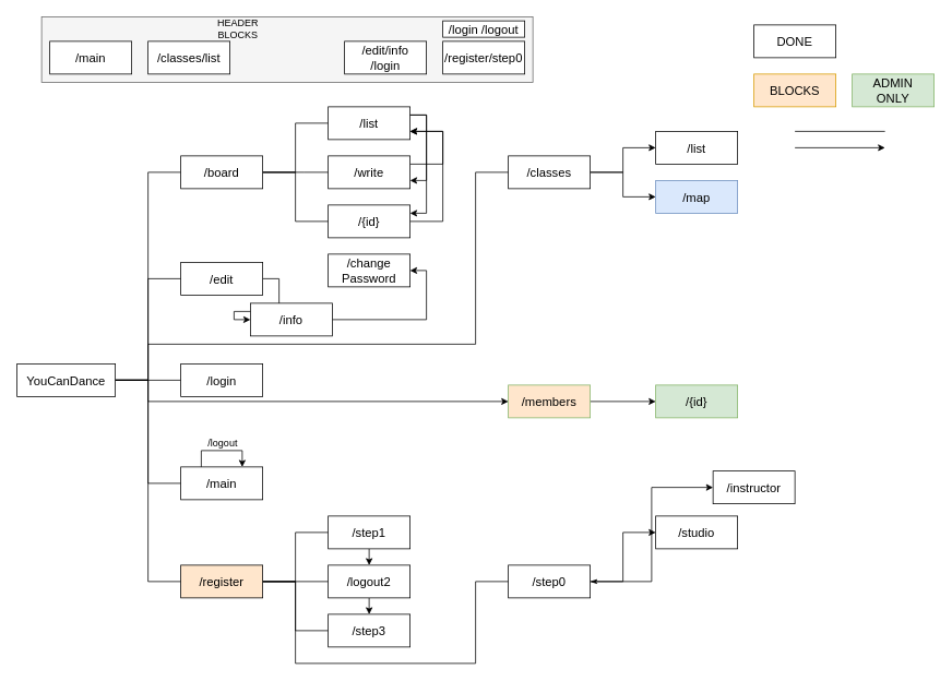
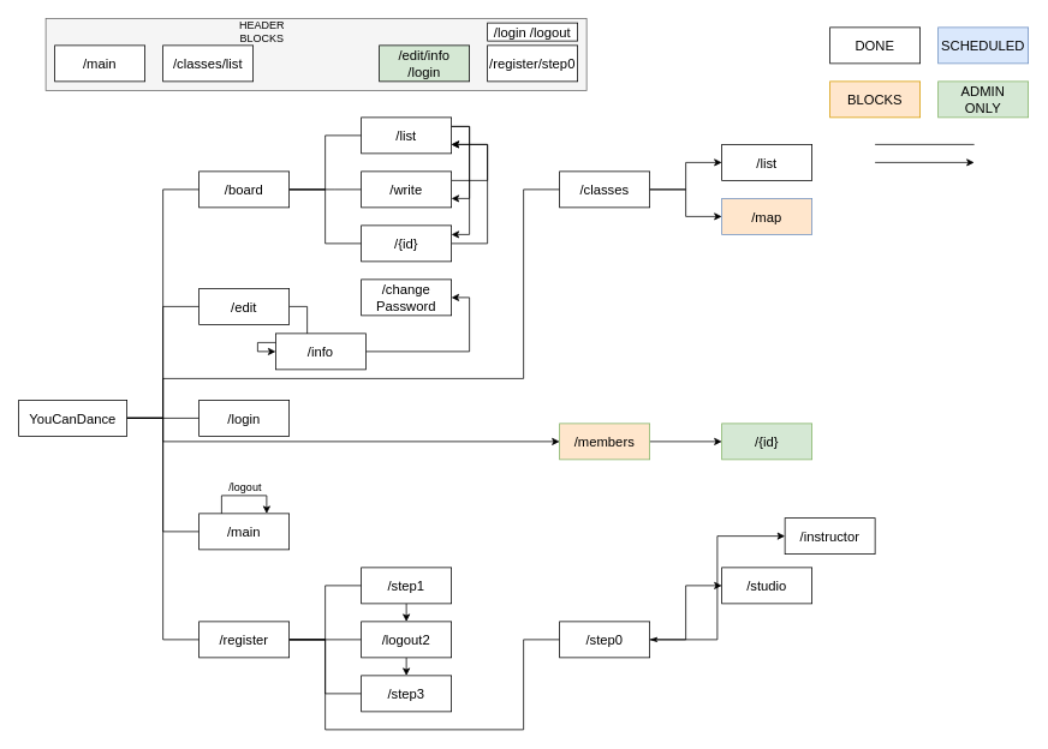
  <mxCell id="0" />
  <mxCell id="1" parent="0" />
  <mxCell id="2" value="" style="rounded=0;whiteSpace=wrap;html=1;fillColor=#f5f5f5;fontColor=#333333;strokeColor=#666666;" parent="1" vertex="1"><mxGeometry x="50" y="20" width="600" height="80" as="geometry" /></mxCell>
  <mxCell id="3" style="edgeStyle=orthogonalEdgeStyle;rounded=0;orthogonalLoop=1;jettySize=auto;html=1;entryX=0;entryY=0.5;entryDx=0;entryDy=0;fontSize=15;endArrow=none;endFill=0;" parent="1" source="10" target="14" edge="1"><mxGeometry relative="1" as="geometry" /></mxCell>
  <mxCell id="4" style="edgeStyle=orthogonalEdgeStyle;rounded=0;orthogonalLoop=1;jettySize=auto;html=1;entryX=0;entryY=0.5;entryDx=0;entryDy=0;endArrow=none;endFill=0;" parent="1" source="10" target="23" edge="1"><mxGeometry relative="1" as="geometry" /></mxCell>
  <mxCell id="5" style="edgeStyle=orthogonalEdgeStyle;rounded=0;orthogonalLoop=1;jettySize=auto;html=1;entryX=0;entryY=0.5;entryDx=0;entryDy=0;endArrow=none;endFill=0;" parent="1" source="10" target="21" edge="1"><mxGeometry relative="1" as="geometry" /></mxCell>
  <mxCell id="6" style="edgeStyle=orthogonalEdgeStyle;rounded=0;orthogonalLoop=1;jettySize=auto;html=1;entryX=0;entryY=0.5;entryDx=0;entryDy=0;endArrow=none;endFill=0;" parent="1" source="10" target="29" edge="1"><mxGeometry relative="1" as="geometry" /></mxCell>
  <mxCell id="7" style="edgeStyle=orthogonalEdgeStyle;rounded=0;orthogonalLoop=1;jettySize=auto;html=1;entryX=0;entryY=0.5;entryDx=0;entryDy=0;endArrow=none;endFill=0;" parent="1" source="10" target="35" edge="1"><mxGeometry relative="1" as="geometry" /></mxCell>
  <mxCell id="8" style="edgeStyle=orthogonalEdgeStyle;rounded=0;orthogonalLoop=1;jettySize=auto;html=1;exitX=1;exitY=0.5;exitDx=0;exitDy=0;entryX=0;entryY=0.5;entryDx=0;entryDy=0;endArrow=none;endFill=0;" parent="1" source="10" target="40" edge="1"><mxGeometry relative="1" as="geometry"><Array as="points"><mxPoint x="180" y="464" /><mxPoint x="180" y="420" /><mxPoint x="580" y="420" /><mxPoint x="580" y="210" /></Array></mxGeometry></mxCell>
  <mxCell id="9" style="edgeStyle=orthogonalEdgeStyle;rounded=0;orthogonalLoop=1;jettySize=auto;html=1;exitX=1;exitY=0.5;exitDx=0;exitDy=0;entryX=0;entryY=0.5;entryDx=0;entryDy=0;" edge="1" parent="1" source="10" target="59"><mxGeometry relative="1" as="geometry"><Array as="points"><mxPoint x="180" y="464" /><mxPoint x="180" y="490" /><mxPoint x="620" y="490" /></Array></mxGeometry></mxCell>
  <mxCell id="10" value="YouCanDance" style="rounded=0;whiteSpace=wrap;html=1;fontSize=15;" parent="1" vertex="1"><mxGeometry x="20" y="444" width="120" height="40" as="geometry" /></mxCell>
  <mxCell id="11" style="edgeStyle=orthogonalEdgeStyle;rounded=0;orthogonalLoop=1;jettySize=auto;html=1;entryX=0;entryY=0.5;entryDx=0;entryDy=0;fontSize=15;endArrow=none;endFill=0;" parent="1" source="14" target="16" edge="1"><mxGeometry relative="1" as="geometry" /></mxCell>
  <mxCell id="12" style="edgeStyle=orthogonalEdgeStyle;rounded=0;orthogonalLoop=1;jettySize=auto;html=1;entryX=0;entryY=0.5;entryDx=0;entryDy=0;fontSize=15;endArrow=none;endFill=0;" parent="1" source="14" target="18" edge="1"><mxGeometry relative="1" as="geometry"><Array as="points"><mxPoint x="370" y="210" /><mxPoint x="370" y="210" /></Array></mxGeometry></mxCell>
  <mxCell id="13" style="edgeStyle=orthogonalEdgeStyle;rounded=0;orthogonalLoop=1;jettySize=auto;html=1;entryX=0;entryY=0.5;entryDx=0;entryDy=0;fontSize=15;endArrow=none;endFill=0;" parent="1" source="14" target="20" edge="1"><mxGeometry relative="1" as="geometry" /></mxCell>
  <mxCell id="14" value="/board&lt;br style=&quot;font-size: 15px;&quot;&gt;" style="rounded=0;whiteSpace=wrap;html=1;fontSize=15;" parent="1" vertex="1"><mxGeometry x="220" y="190" width="100" height="40" as="geometry" /></mxCell>
  <mxCell id="15" style="edgeStyle=orthogonalEdgeStyle;rounded=0;orthogonalLoop=1;jettySize=auto;html=1;exitX=1;exitY=0.25;exitDx=0;exitDy=0;entryX=1;entryY=0.75;entryDx=0;entryDy=0;" parent="1" source="16" target="18" edge="1"><mxGeometry relative="1" as="geometry"><Array as="points"><mxPoint x="520" y="140" /><mxPoint x="520" y="220" /></Array></mxGeometry></mxCell>
  <mxCell id="16" value="/list" style="rounded=0;whiteSpace=wrap;html=1;fontSize=15;" parent="1" vertex="1"><mxGeometry x="400" y="130" width="100" height="40" as="geometry" /></mxCell>
  <mxCell id="17" style="edgeStyle=orthogonalEdgeStyle;rounded=0;orthogonalLoop=1;jettySize=auto;html=1;exitX=1;exitY=0.25;exitDx=0;exitDy=0;entryX=1;entryY=0.75;entryDx=0;entryDy=0;" parent="1" source="18" target="16" edge="1"><mxGeometry relative="1" as="geometry"><Array as="points"><mxPoint x="540" y="200" /><mxPoint x="540" y="160" /></Array></mxGeometry></mxCell>
  <mxCell id="18" value="/write" style="rounded=0;whiteSpace=wrap;html=1;fontSize=15;" parent="1" vertex="1"><mxGeometry x="400" y="190" width="100" height="40" as="geometry" /></mxCell>
  <mxCell id="19" style="edgeStyle=orthogonalEdgeStyle;rounded=0;orthogonalLoop=1;jettySize=auto;html=1;exitX=1;exitY=0.5;exitDx=0;exitDy=0;entryX=1;entryY=0.75;entryDx=0;entryDy=0;" parent="1" source="20" target="16" edge="1"><mxGeometry relative="1" as="geometry"><Array as="points"><mxPoint x="540" y="270" /><mxPoint x="540" y="160" /></Array></mxGeometry></mxCell>
  <mxCell id="20" value="/{id}" style="rounded=0;whiteSpace=wrap;html=1;fontSize=15;" parent="1" vertex="1"><mxGeometry x="400" y="250" width="100" height="40" as="geometry" /></mxCell>
  <mxCell id="21" value="/login" style="rounded=0;whiteSpace=wrap;html=1;fontSize=15;" parent="1" vertex="1"><mxGeometry x="220" y="444" width="100" height="40" as="geometry" /></mxCell>
  <mxCell id="22" style="edgeStyle=orthogonalEdgeStyle;rounded=0;orthogonalLoop=1;jettySize=auto;html=1;exitX=1;exitY=0.5;exitDx=0;exitDy=0;entryX=0;entryY=0.5;entryDx=0;entryDy=0;" parent="1" source="23" target="63" edge="1"><mxGeometry relative="1" as="geometry" /></mxCell>
  <mxCell id="23" value="/edit" style="rounded=0;whiteSpace=wrap;html=1;fontSize=15;" parent="1" vertex="1"><mxGeometry x="220" y="320" width="100" height="40" as="geometry" /></mxCell>
  <mxCell id="24" value="&lt;font style=&quot;font-size: 15px;&quot;&gt;/change&lt;br&gt;Password&lt;/font&gt;" style="rounded=0;whiteSpace=wrap;html=1;fontSize=15;" parent="1" vertex="1"><mxGeometry x="400" y="310" width="100" height="40" as="geometry" /></mxCell>
  <mxCell id="25" style="edgeStyle=orthogonalEdgeStyle;rounded=0;orthogonalLoop=1;jettySize=auto;html=1;entryX=0;entryY=0.5;entryDx=0;entryDy=0;endArrow=none;endFill=0;" parent="1" source="29" target="33" edge="1"><mxGeometry relative="1" as="geometry" /></mxCell>
  <mxCell id="26" style="edgeStyle=orthogonalEdgeStyle;rounded=0;orthogonalLoop=1;jettySize=auto;html=1;entryX=0;entryY=0.5;entryDx=0;entryDy=0;endArrow=none;endFill=0;" parent="1" source="29" target="31" edge="1"><mxGeometry relative="1" as="geometry" /></mxCell>
  <mxCell id="27" style="edgeStyle=orthogonalEdgeStyle;rounded=0;orthogonalLoop=1;jettySize=auto;html=1;entryX=0;entryY=0.5;entryDx=0;entryDy=0;endArrow=none;endFill=0;" parent="1" source="29" target="34" edge="1"><mxGeometry relative="1" as="geometry" /></mxCell>
  <mxCell id="28" style="edgeStyle=orthogonalEdgeStyle;rounded=0;orthogonalLoop=1;jettySize=auto;html=1;exitX=1;exitY=0.5;exitDx=0;exitDy=0;entryX=0;entryY=0.5;entryDx=0;entryDy=0;endArrow=none;endFill=0;" parent="1" source="29" target="57" edge="1"><mxGeometry relative="1" as="geometry"><Array as="points"><mxPoint x="360" y="710" /><mxPoint x="360" y="810" /><mxPoint x="580" y="810" /><mxPoint x="580" y="710" /></Array></mxGeometry></mxCell>
- <mxCell id="29" value="/register" style="rounded=0;whiteSpace=wrap;html=1;fontSize=15;fillColor=#ffe6cc;" parent="1" vertex="1"><mxGeometry x="220" y="690" width="100" height="40" as="geometry" /></mxCell>
+ <mxCell id="29" value="/register" style="rounded=0;whiteSpace=wrap;html=1;fontSize=15;" parent="1" vertex="1"><mxGeometry x="220" y="690" width="100" height="40" as="geometry" /></mxCell>
  <mxCell id="30" style="edgeStyle=orthogonalEdgeStyle;rounded=0;orthogonalLoop=1;jettySize=auto;html=1;exitX=0.5;exitY=1;exitDx=0;exitDy=0;entryX=0.5;entryY=0;entryDx=0;entryDy=0;" parent="1" source="31" target="33" edge="1"><mxGeometry relative="1" as="geometry" /></mxCell>
  <mxCell id="31" value="/step1" style="rounded=0;whiteSpace=wrap;html=1;fontSize=15;" parent="1" vertex="1"><mxGeometry x="400" y="630" width="100" height="40" as="geometry" /></mxCell>
  <mxCell id="32" style="edgeStyle=orthogonalEdgeStyle;rounded=0;orthogonalLoop=1;jettySize=auto;html=1;exitX=0.5;exitY=1;exitDx=0;exitDy=0;entryX=0.5;entryY=0;entryDx=0;entryDy=0;" parent="1" source="33" target="34" edge="1"><mxGeometry relative="1" as="geometry" /></mxCell>
  <mxCell id="33" value="/logout2" style="rounded=0;whiteSpace=wrap;html=1;fontSize=15;" parent="1" vertex="1"><mxGeometry x="400" y="690" width="100" height="40" as="geometry" /></mxCell>
  <mxCell id="34" value="/step3" style="rounded=0;whiteSpace=wrap;html=1;fontSize=15;" parent="1" vertex="1"><mxGeometry x="400" y="750" width="100" height="40" as="geometry" /></mxCell>
  <mxCell id="35" value="/main" style="rounded=0;whiteSpace=wrap;html=1;fontSize=15;" parent="1" vertex="1"><mxGeometry x="220" y="570" width="100" height="40" as="geometry" /></mxCell>
  <mxCell id="36" style="edgeStyle=orthogonalEdgeStyle;rounded=0;orthogonalLoop=1;jettySize=auto;html=1;exitX=0.25;exitY=0;exitDx=0;exitDy=0;entryX=0.75;entryY=0;entryDx=0;entryDy=0;" parent="1" source="35" target="35" edge="1"><mxGeometry relative="1" as="geometry"><Array as="points"><mxPoint x="245" y="550" /><mxPoint x="295" y="550" /></Array></mxGeometry></mxCell>
  <mxCell id="37" value="&lt;font style=&quot;font-size: 12px;&quot;&gt;/logout&lt;/font&gt;" style="edgeLabel;html=1;align=center;verticalAlign=middle;resizable=0;points=[];" parent="36" vertex="1" connectable="0"><mxGeometry x="-0.422" y="-1" relative="1" as="geometry"><mxPoint x="19" y="-11" as="offset" /></mxGeometry></mxCell>
  <mxCell id="38" style="edgeStyle=orthogonalEdgeStyle;rounded=0;orthogonalLoop=1;jettySize=auto;html=1;exitX=1;exitY=0.5;exitDx=0;exitDy=0;entryX=0;entryY=0.5;entryDx=0;entryDy=0;endArrow=classic;endFill=1;" parent="1" source="40" target="41" edge="1"><mxGeometry relative="1" as="geometry"><Array as="points"><mxPoint x="760" y="210" /><mxPoint x="760" y="180" /></Array></mxGeometry></mxCell>
  <mxCell id="39" style="edgeStyle=orthogonalEdgeStyle;rounded=0;orthogonalLoop=1;jettySize=auto;html=1;exitX=1;exitY=0.5;exitDx=0;exitDy=0;entryX=0;entryY=0.5;entryDx=0;entryDy=0;" parent="1" source="40" target="45" edge="1"><mxGeometry relative="1" as="geometry" /></mxCell>
  <mxCell id="40" value="/classes" style="rounded=0;whiteSpace=wrap;html=1;fontSize=15;" parent="1" vertex="1"><mxGeometry x="620" y="190" width="100" height="40" as="geometry" /></mxCell>
  <mxCell id="41" value="/list" style="rounded=0;whiteSpace=wrap;html=1;fontSize=15;" parent="1" vertex="1"><mxGeometry x="800" y="160" width="100" height="40" as="geometry" /></mxCell>
  <mxCell id="42" value="/main" style="rounded=0;whiteSpace=wrap;html=1;fontSize=15;" parent="1" vertex="1"><mxGeometry x="60" y="50" width="100" height="40" as="geometry" /></mxCell>
  <mxCell id="43" value="/classes/list" style="rounded=0;whiteSpace=wrap;html=1;fontSize=15;" parent="1" vertex="1"><mxGeometry x="180" y="50" width="100" height="40" as="geometry" /></mxCell>
  <mxCell id="44" value="/login /logout" style="rounded=0;whiteSpace=wrap;html=1;fontSize=15;" parent="1" vertex="1"><mxGeometry x="540" y="25" width="100" height="20" as="geometry" /></mxCell>
- <mxCell id="45" value="/map" style="rounded=0;whiteSpace=wrap;html=1;fontSize=15;fillColor=#dae8fc;strokeColor=#6c8ebf;" parent="1" vertex="1"><mxGeometry x="800" y="220" width="100" height="40" as="geometry" /></mxCell>
+ <mxCell id="45" value="/map" style="rounded=0;whiteSpace=wrap;html=1;fontSize=15;fillColor=#ffe6cc;strokeColor=#6c8ebf;" parent="1" vertex="1"><mxGeometry x="800" y="220" width="100" height="40" as="geometry" /></mxCell>
  <mxCell id="46" value="/studio" style="rounded=0;whiteSpace=wrap;html=1;fontSize=15;" parent="1" vertex="1"><mxGeometry x="800" y="630" width="100" height="40" as="geometry" /></mxCell>
  <mxCell id="47" value="/instructor" style="rounded=0;whiteSpace=wrap;html=1;fontSize=15;" parent="1" vertex="1"><mxGeometry x="870" y="575" width="100" height="40" as="geometry" /></mxCell>
+ <mxCell id="48" value="SCHEDULED" style="rounded=0;whiteSpace=wrap;html=1;fontSize=15;fillColor=#dae8fc;strokeColor=#6c8ebf;" parent="1" vertex="1"><mxGeometry x="1040" y="30" width="100" height="40" as="geometry" /></mxCell>
  <mxCell id="49" value="DONE" style="rounded=0;whiteSpace=wrap;html=1;fontSize=15;" parent="1" vertex="1"><mxGeometry x="920" y="30" width="100" height="40" as="geometry" /></mxCell>
  <mxCell id="50" value="HEADER BLOCKS" style="text;html=1;strokeColor=none;fillColor=none;align=center;verticalAlign=middle;whiteSpace=wrap;rounded=0;" parent="1" vertex="1"><mxGeometry x="260" y="20" width="60" height="30" as="geometry" /></mxCell>
- <mxCell id="51" value="/edit/info&lt;br&gt;/login" style="rounded=0;whiteSpace=wrap;html=1;fontSize=15;" parent="1" vertex="1"><mxGeometry x="420" y="50" width="100" height="40" as="geometry" /></mxCell>
+ <mxCell id="51" value="/edit/info&lt;br&gt;/login" style="rounded=0;whiteSpace=wrap;html=1;fontSize=15;fillColor=#d5e8d4;" parent="1" vertex="1"><mxGeometry x="420" y="50" width="100" height="40" as="geometry" /></mxCell>
  <mxCell id="52" value="" style="endArrow=none;html=1;rounded=0;" parent="1" edge="1"><mxGeometry width="50" height="50" relative="1" as="geometry"><mxPoint x="970" y="160" as="sourcePoint" /><mxPoint x="1080" y="160" as="targetPoint" /></mxGeometry></mxCell>
  <mxCell id="53" value="" style="endArrow=classic;html=1;rounded=0;" parent="1" edge="1"><mxGeometry width="50" height="50" relative="1" as="geometry"><mxPoint x="970" y="180" as="sourcePoint" /><mxPoint x="1080" y="180" as="targetPoint" /></mxGeometry></mxCell>
  <mxCell id="54" value="BLOCKS" style="rounded=0;whiteSpace=wrap;html=1;fontSize=15;fillColor=#ffe6cc;strokeColor=#d79b00;" parent="1" vertex="1"><mxGeometry x="920" y="90" width="100" height="40" as="geometry" /></mxCell>
  <mxCell id="55" style="edgeStyle=orthogonalEdgeStyle;rounded=0;orthogonalLoop=1;jettySize=auto;html=1;exitX=1;exitY=0.5;exitDx=0;exitDy=0;entryX=0;entryY=0.5;entryDx=0;entryDy=0;" parent="1" source="57" target="46" edge="1"><mxGeometry relative="1" as="geometry" /></mxCell>
  <mxCell id="56" style="edgeStyle=orthogonalEdgeStyle;rounded=0;orthogonalLoop=1;jettySize=auto;html=1;exitX=1;exitY=0.5;exitDx=0;exitDy=0;entryX=0;entryY=0.5;entryDx=0;entryDy=0;startArrow=classicThin;startFill=1;" parent="1" source="57" target="47" edge="1"><mxGeometry relative="1" as="geometry" /></mxCell>
  <mxCell id="57" value="/step0" style="rounded=0;whiteSpace=wrap;html=1;fontSize=15;" parent="1" vertex="1"><mxGeometry x="620" y="690" width="100" height="40" as="geometry" /></mxCell>
  <mxCell id="58" style="edgeStyle=orthogonalEdgeStyle;rounded=0;orthogonalLoop=1;jettySize=auto;html=1;exitX=1;exitY=0.5;exitDx=0;exitDy=0;entryX=0;entryY=0.5;entryDx=0;entryDy=0;" parent="1" source="59" target="60" edge="1"><mxGeometry relative="1" as="geometry" /></mxCell>
  <mxCell id="59" value="/members" style="rounded=0;whiteSpace=wrap;html=1;fontSize=15;fillColor=#ffe6cc;strokeColor=#82b366;" parent="1" vertex="1"><mxGeometry x="620" y="470" width="100" height="40" as="geometry" /></mxCell>
  <mxCell id="60" value="/{id}" style="rounded=0;whiteSpace=wrap;html=1;fontSize=15;fillColor=#d5e8d4;strokeColor=#82b366;" parent="1" vertex="1"><mxGeometry x="800" y="470" width="100" height="40" as="geometry" /></mxCell>
  <mxCell id="61" value="ADMIN&lt;br&gt;ONLY" style="rounded=0;whiteSpace=wrap;html=1;fontSize=15;fillColor=#d5e8d4;strokeColor=#82b366;" parent="1" vertex="1"><mxGeometry x="1040" y="90" width="100" height="40" as="geometry" /></mxCell>
  <mxCell id="62" style="edgeStyle=orthogonalEdgeStyle;rounded=0;orthogonalLoop=1;jettySize=auto;html=1;exitX=1;exitY=0.5;exitDx=0;exitDy=0;entryX=1;entryY=0.5;entryDx=0;entryDy=0;" parent="1" source="63" target="24" edge="1"><mxGeometry relative="1" as="geometry"><Array as="points"><mxPoint x="520" y="390" /><mxPoint x="520" y="330" /></Array></mxGeometry></mxCell>
  <mxCell id="63" value="/info" style="rounded=0;whiteSpace=wrap;html=1;fontSize=15;" parent="1" vertex="1"><mxGeometry x="305" y="370" width="100" height="40" as="geometry" /></mxCell>
  <mxCell id="64" value="/register/step0" style="rounded=0;whiteSpace=wrap;html=1;fontSize=15;" parent="1" vertex="1"><mxGeometry x="540" y="50" width="100" height="40" as="geometry" /></mxCell>
  <mxCell id="65" style="edgeStyle=orthogonalEdgeStyle;rounded=0;orthogonalLoop=1;jettySize=auto;html=1;exitX=1;exitY=0.25;exitDx=0;exitDy=0;" edge="1" parent="1" source="16"><mxGeometry relative="1" as="geometry"><Array as="points"><mxPoint x="520" y="140" /><mxPoint x="520" y="260" /></Array><mxPoint x="510" y="150" as="sourcePoint" /><mxPoint x="500" y="260" as="targetPoint" /></mxGeometry></mxCell>
